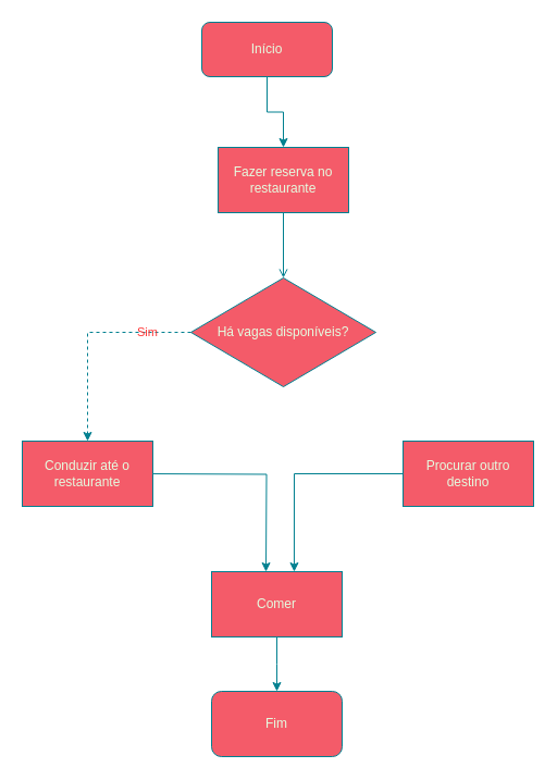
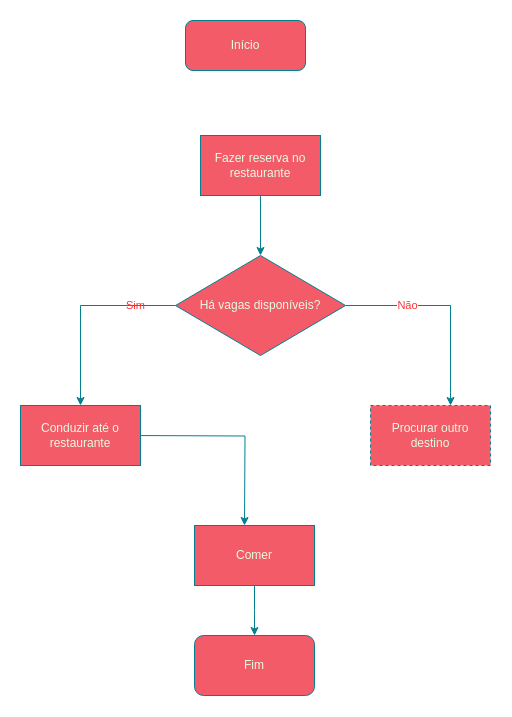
  <mxCell id="0" />
  <mxCell id="1" parent="0" />
- <mxCell id="2" style="edgeStyle=orthogonalEdgeStyle;rounded=0;orthogonalLoop=1;jettySize=auto;html=1;exitX=0.5;exitY=1;exitDx=0;exitDy=0;entryX=0.5;entryY=0;entryDx=0;entryDy=0;labelBackgroundColor=none;strokeColor=#028090;fontColor=default;" edge="1" parent="1" source="3" target="6"><mxGeometry relative="1" as="geometry"><mxPoint x="260" y="115" as="targetPoint" /></mxGeometry></mxCell>
  <mxCell id="3" value="Início" style="rounded=1;whiteSpace=wrap;html=1;labelBackgroundColor=none;fillColor=#F45B69;strokeColor=#028090;fontColor=#E4FDE1;" vertex="1" parent="1"><mxGeometry x="185" y="20" width="120" height="50" as="geometry" /></mxCell>
  <mxCell id="4" style="edgeStyle=orthogonalEdgeStyle;rounded=0;orthogonalLoop=1;jettySize=auto;html=1;entryX=0.5;entryY=0;entryDx=0;entryDy=0;labelBackgroundColor=none;strokeColor=#028090;fontColor=default;" edge="1" parent="1"><mxGeometry relative="1" as="geometry"><mxPoint x="260" y="215" as="sourcePoint" /><mxPoint x="260" y="215" as="targetPoint" /></mxGeometry></mxCell>
- <mxCell id="5" style="edgeStyle=orthogonalEdgeStyle;rounded=0;orthogonalLoop=1;jettySize=auto;html=1;labelBackgroundColor=none;strokeColor=#028090;fontColor=default;endArrow=open;" edge="1" parent="1" source="6" target="9"><mxGeometry relative="1" as="geometry"><mxPoint x="260" y="245" as="targetPoint" /></mxGeometry></mxCell>
+ <mxCell id="5" style="edgeStyle=orthogonalEdgeStyle;rounded=0;orthogonalLoop=1;jettySize=auto;html=1;labelBackgroundColor=none;strokeColor=#028090;fontColor=default;" edge="1" parent="1" source="6" target="9"><mxGeometry relative="1" as="geometry"><mxPoint x="260" y="245" as="targetPoint" /></mxGeometry></mxCell>
  <mxCell id="6" value="Fazer reserva no restaurante" style="rounded=0;whiteSpace=wrap;html=1;labelBackgroundColor=none;fillColor=#F45B69;strokeColor=#028090;fontColor=#E4FDE1;" vertex="1" parent="1"><mxGeometry x="200" y="135" width="120" height="60" as="geometry" /></mxCell>
- <mxCell id="7" style="edgeStyle=orthogonalEdgeStyle;rounded=0;orthogonalLoop=1;jettySize=auto;html=1;strokeColor=#028090;fontColor=default;fillColor=#F45B69;labelBackgroundColor=none;entryX=0.5;entryY=0;entryDx=0;entryDy=0;dashed=1;" edge="1" parent="1" source="9" target="11"><mxGeometry relative="1" as="geometry"><mxPoint x="80" y="395" as="targetPoint" /></mxGeometry></mxCell>
+ <mxCell id="7" style="edgeStyle=orthogonalEdgeStyle;rounded=0;orthogonalLoop=1;jettySize=auto;html=1;strokeColor=#028090;fontColor=default;fillColor=#F45B69;labelBackgroundColor=none;entryX=0.5;entryY=0;entryDx=0;entryDy=0;" edge="1" parent="1" source="9" target="11"><mxGeometry relative="1" as="geometry"><mxPoint x="80" y="395" as="targetPoint" /></mxGeometry></mxCell>
  <mxCell id="8" value="Sim" style="edgeLabel;html=1;align=center;verticalAlign=middle;resizable=0;points=[];strokeColor=#028090;fontColor=#FF3333;fillColor=#F45B69;labelBackgroundColor=none;" vertex="1" connectable="0" parent="7"><mxGeometry x="-0.577" y="-1" relative="1" as="geometry"><mxPoint as="offset" /></mxGeometry></mxCell>
  <mxCell id="9" value="Há vagas disponíveis?" style="rhombus;whiteSpace=wrap;html=1;strokeColor=#028090;fontColor=#E4FDE1;fillColor=#F45B69;labelBackgroundColor=none;" vertex="1" parent="1"><mxGeometry x="175" y="255" width="170" height="100" as="geometry" /></mxCell>
  <mxCell id="10" style="edgeStyle=orthogonalEdgeStyle;rounded=0;orthogonalLoop=1;jettySize=auto;html=1;strokeColor=#028090;fontColor=default;fillColor=#F45B69;labelBackgroundColor=none;" edge="1" parent="1"><mxGeometry relative="1" as="geometry"><mxPoint x="244" y="525" as="targetPoint" /><mxPoint x="130" y="435" as="sourcePoint" /></mxGeometry></mxCell>
  <mxCell id="11" value="Conduzir até o restaurante" style="rounded=0;whiteSpace=wrap;html=1;strokeColor=#028090;fontColor=#E4FDE1;fillColor=#F45B69;labelBackgroundColor=none;" vertex="1" parent="1"><mxGeometry x="20" y="405" width="120" height="60" as="geometry" /></mxCell>
- <mxCell id="12" style="edgeStyle=orthogonalEdgeStyle;rounded=0;orthogonalLoop=1;jettySize=auto;html=1;strokeColor=#028090;fontColor=default;fillColor=#F45B69;labelBackgroundColor=none;entryX=0.633;entryY=0;entryDx=0;entryDy=0;entryPerimeter=0;" edge="1" parent="1" source="13" target="15"><mxGeometry relative="1" as="geometry"><mxPoint x="280" y="515" as="targetPoint" /></mxGeometry></mxCell>
- <mxCell id="13" value="Procurar outro destino" style="rounded=0;whiteSpace=wrap;html=1;strokeColor=#028090;fontColor=#E4FDE1;fillColor=#F45B69;labelBackgroundColor=none;" vertex="1" parent="1"><mxGeometry x="370" y="405" width="120" height="60" as="geometry" /></mxCell>
+ <mxCell id="13" value="Procurar outro destino" style="rounded=0;whiteSpace=wrap;html=1;strokeColor=#028090;fontColor=#E4FDE1;fillColor=#F45B69;labelBackgroundColor=none;dashed=1;" vertex="1" parent="1"><mxGeometry x="370" y="405" width="120" height="60" as="geometry" /></mxCell>
  <mxCell id="14" style="edgeStyle=orthogonalEdgeStyle;rounded=0;orthogonalLoop=1;jettySize=auto;html=1;strokeColor=#028090;fontColor=default;fillColor=#F45B69;labelBackgroundColor=none;" edge="1" parent="1" source="15"><mxGeometry relative="1" as="geometry"><mxPoint x="254" y="635" as="targetPoint" /></mxGeometry></mxCell>
  <mxCell id="15" value="Comer" style="rounded=0;whiteSpace=wrap;html=1;strokeColor=#028090;fontColor=#E4FDE1;fillColor=#F45B69;labelBackgroundColor=none;" vertex="1" parent="1"><mxGeometry x="194" y="525" width="120" height="60" as="geometry" /></mxCell>
  <mxCell id="16" value="Fim" style="rounded=1;whiteSpace=wrap;html=1;strokeColor=#028090;fontColor=#E4FDE1;fillColor=#F45B69;labelBackgroundColor=none;" vertex="1" parent="1"><mxGeometry x="194" y="635" width="120" height="60" as="geometry" /></mxCell>
+ <mxCell id="17" style="edgeStyle=orthogonalEdgeStyle;rounded=0;orthogonalLoop=1;jettySize=auto;html=1;entryX=0.667;entryY=0;entryDx=0;entryDy=0;entryPerimeter=0;strokeColor=#028090;fontColor=#E4FDE1;fillColor=#F45B69;" edge="1" parent="1" source="9" target="13"><mxGeometry relative="1" as="geometry" /></mxCell>
+ <mxCell id="18" value="&lt;font color=&quot;#ff3333&quot;&gt;Não&lt;/font&gt;" style="edgeLabel;html=1;align=center;verticalAlign=middle;resizable=0;points=[];strokeColor=#028090;fontColor=#E4FDE1;fillColor=#F45B69;" vertex="1" connectable="0" parent="17"><mxGeometry x="-0.405" y="1" relative="1" as="geometry"><mxPoint as="offset" /></mxGeometry></mxCell>
